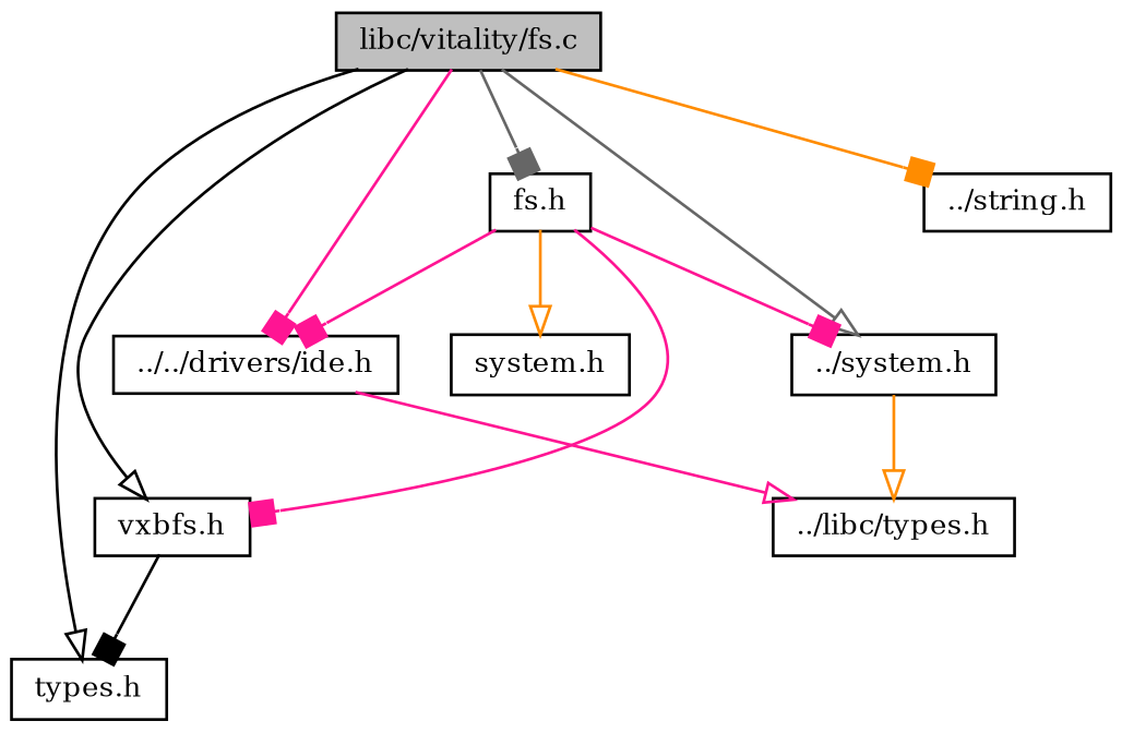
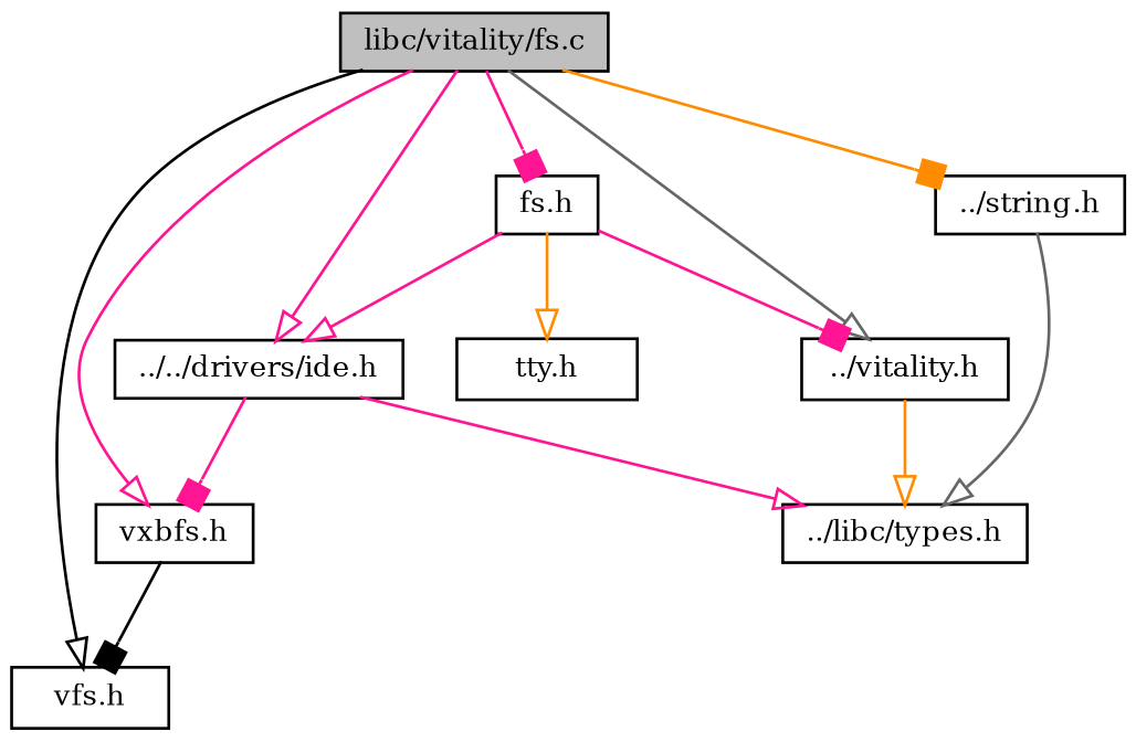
  digraph {
    fontname="DejaVu Serif"
    node [color=black fillcolor=white fontname="DejaVu Serif" fontsize=10 shape=record style=filled]
    edge [arrowhead=onormal color=deeppink fontname="DejaVu Serif" fontsize=10 labelfontname=Helvetica labelfontsize=10 style=solid]
    n1 [fillcolor=grey75 fontcolor=black height=0.2 label="libc/vitality/fs.c" width=0.4]
    n2 [height=0.2 label="fs.h" width=0.4]
    n3 [height=0.2 label="../../drivers/ide.h" width=0.4]
-   n4 [height=0.2 label="../system.h" width=0.4]
+   n4 [height=0.2 label="../vitality.h" width=0.4]
    n5 [height=0.2 label="../string.h" width=0.4]
    n6 [height=0.2 label="vxbfs.h" width=0.4]
-   n7 [height=0.2 label="types.h" width=0.4]
-   n8 [height=0.2 label="system.h" width=0.4]
+   n7 [height=0.2 label="vfs.h" width=0.4]
+   n8 [height=0.2 label="tty.h" width=0.4]
    n9 [height=0.2 label="../libc/types.h" width=0.4]
-   n1 -> n2 [arrowhead=box color=gray40]
-   n1 -> n3 [arrowhead=box]
+   n1 -> n2 [arrowhead=box]
+   n1 -> n3
    n1 -> n4 [color=gray40]
    n1 -> n5 [arrowhead=box color=darkorange]
-   n1 -> n6 [color=black]
+   n1 -> n6
    n1 -> n7 [color=black]
-   n2 -> n3 [arrowhead=box]
+   n2 -> n3
    n2 -> n4 [arrowhead=box]
-   n2 -> n6 [arrowhead=box]
+   n3 -> n6 [arrowhead=box]
    n2 -> n8 [color=darkorange]
    n3 -> n9
    n4 -> n9 [color=darkorange]
+   n5 -> n9 [color=gray40]
    n6 -> n7 [arrowhead=box color=black]
  }
